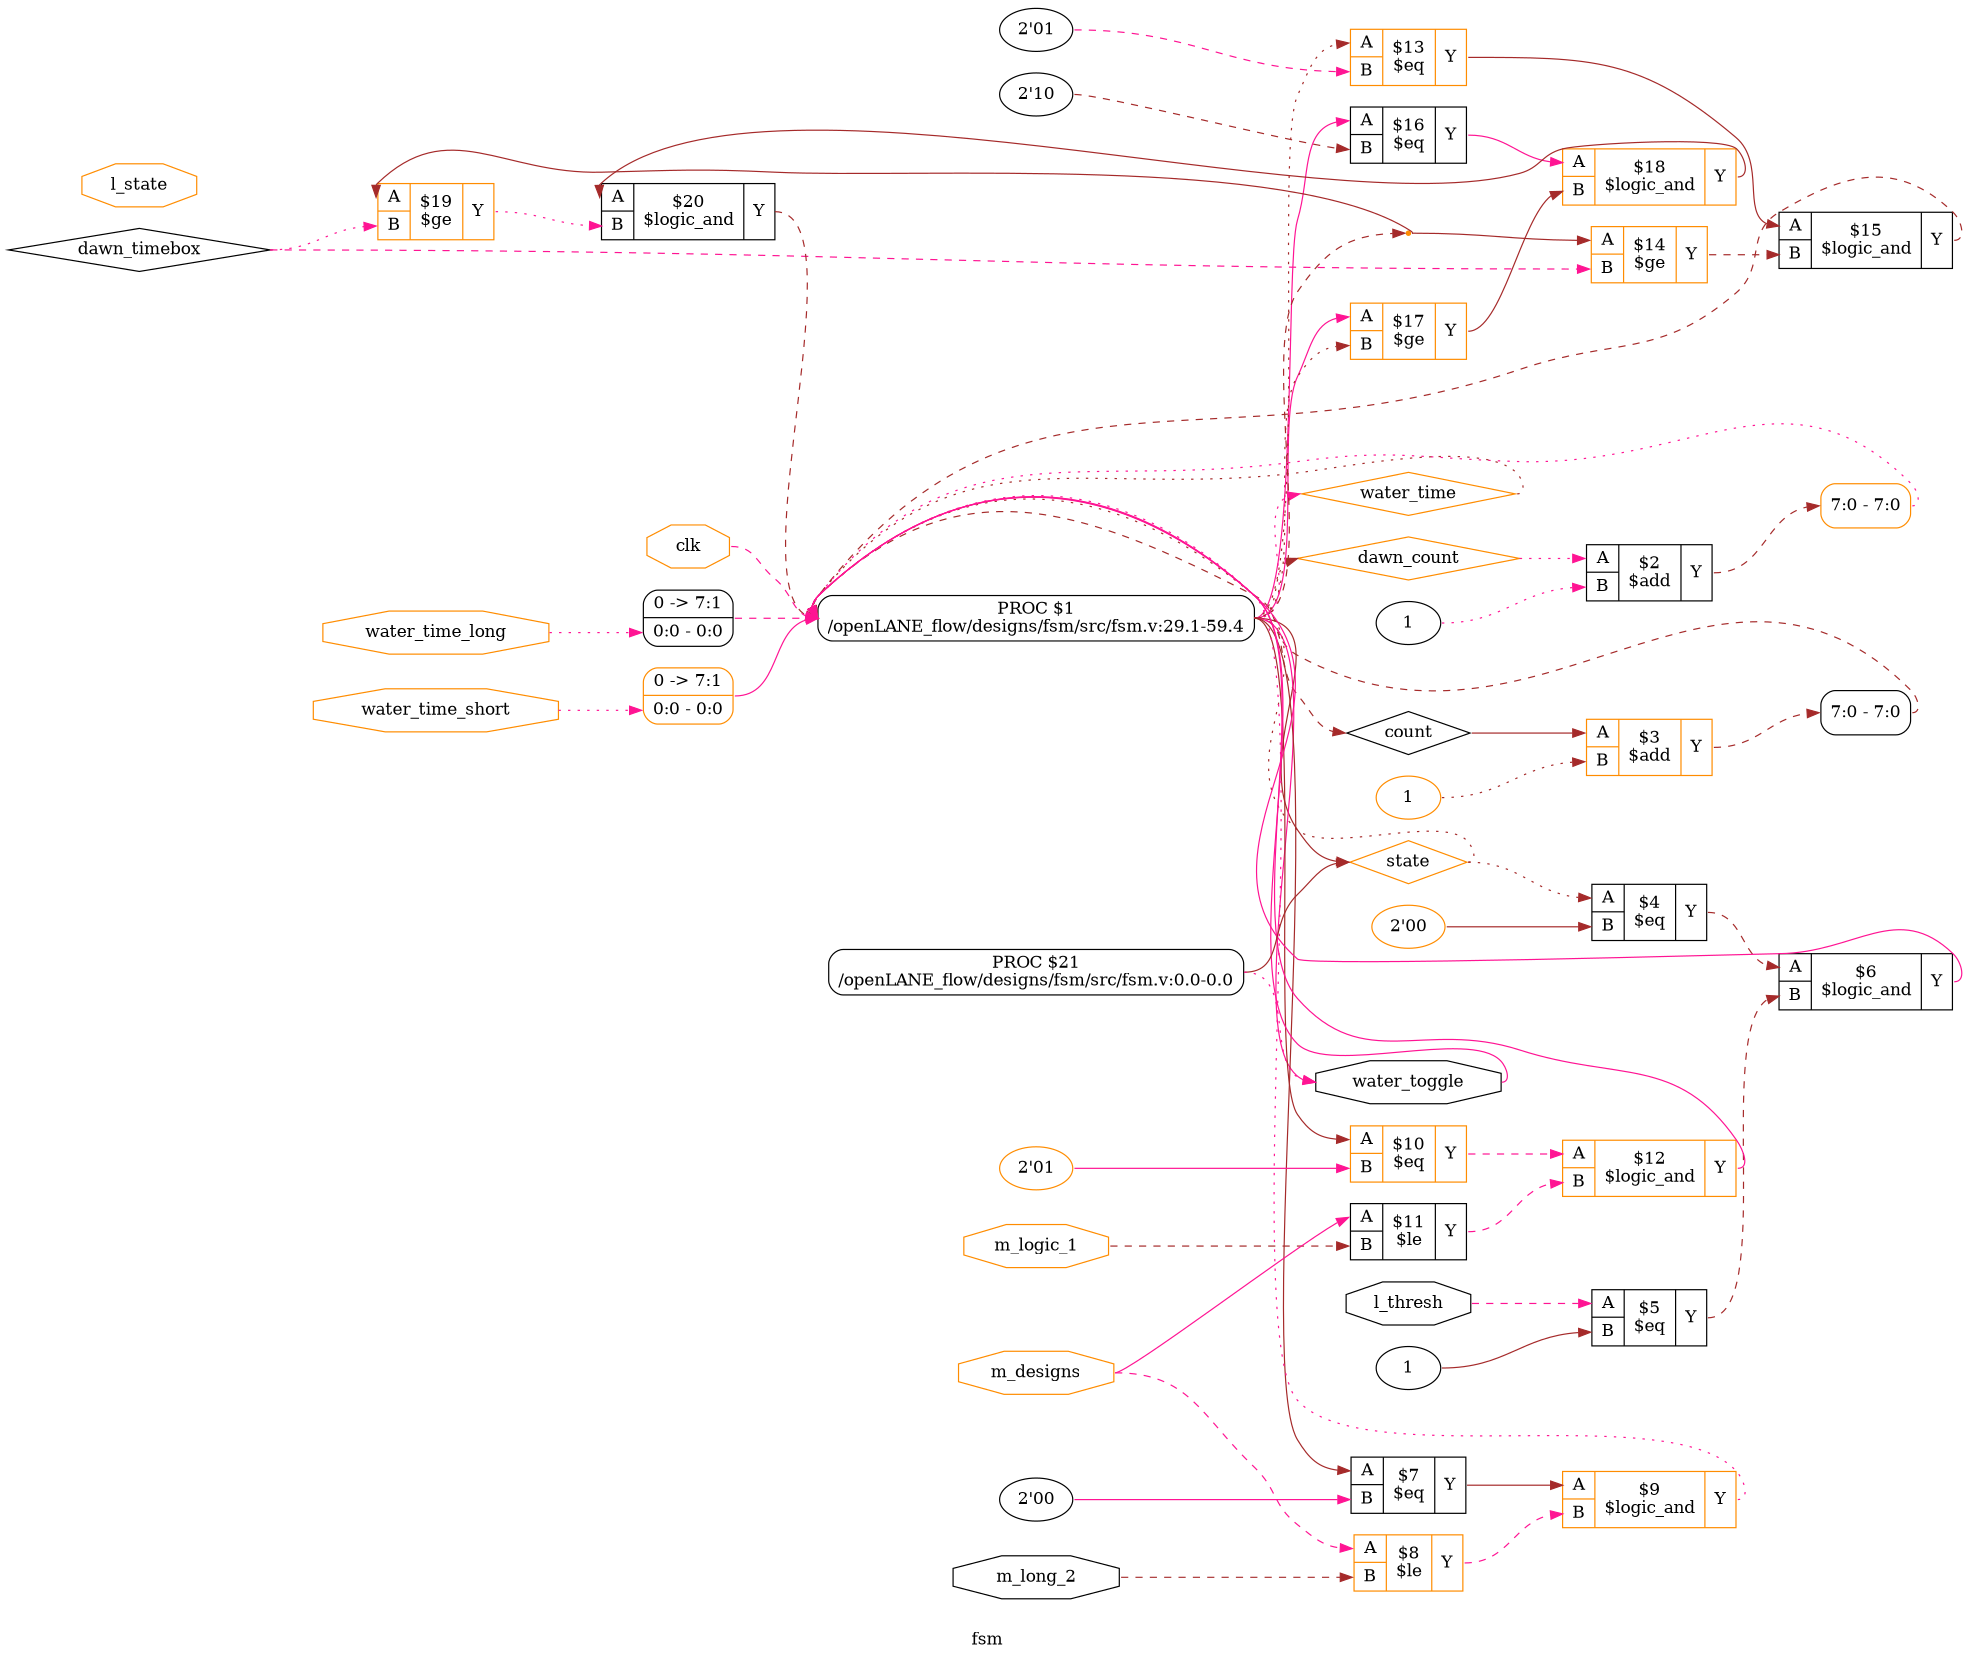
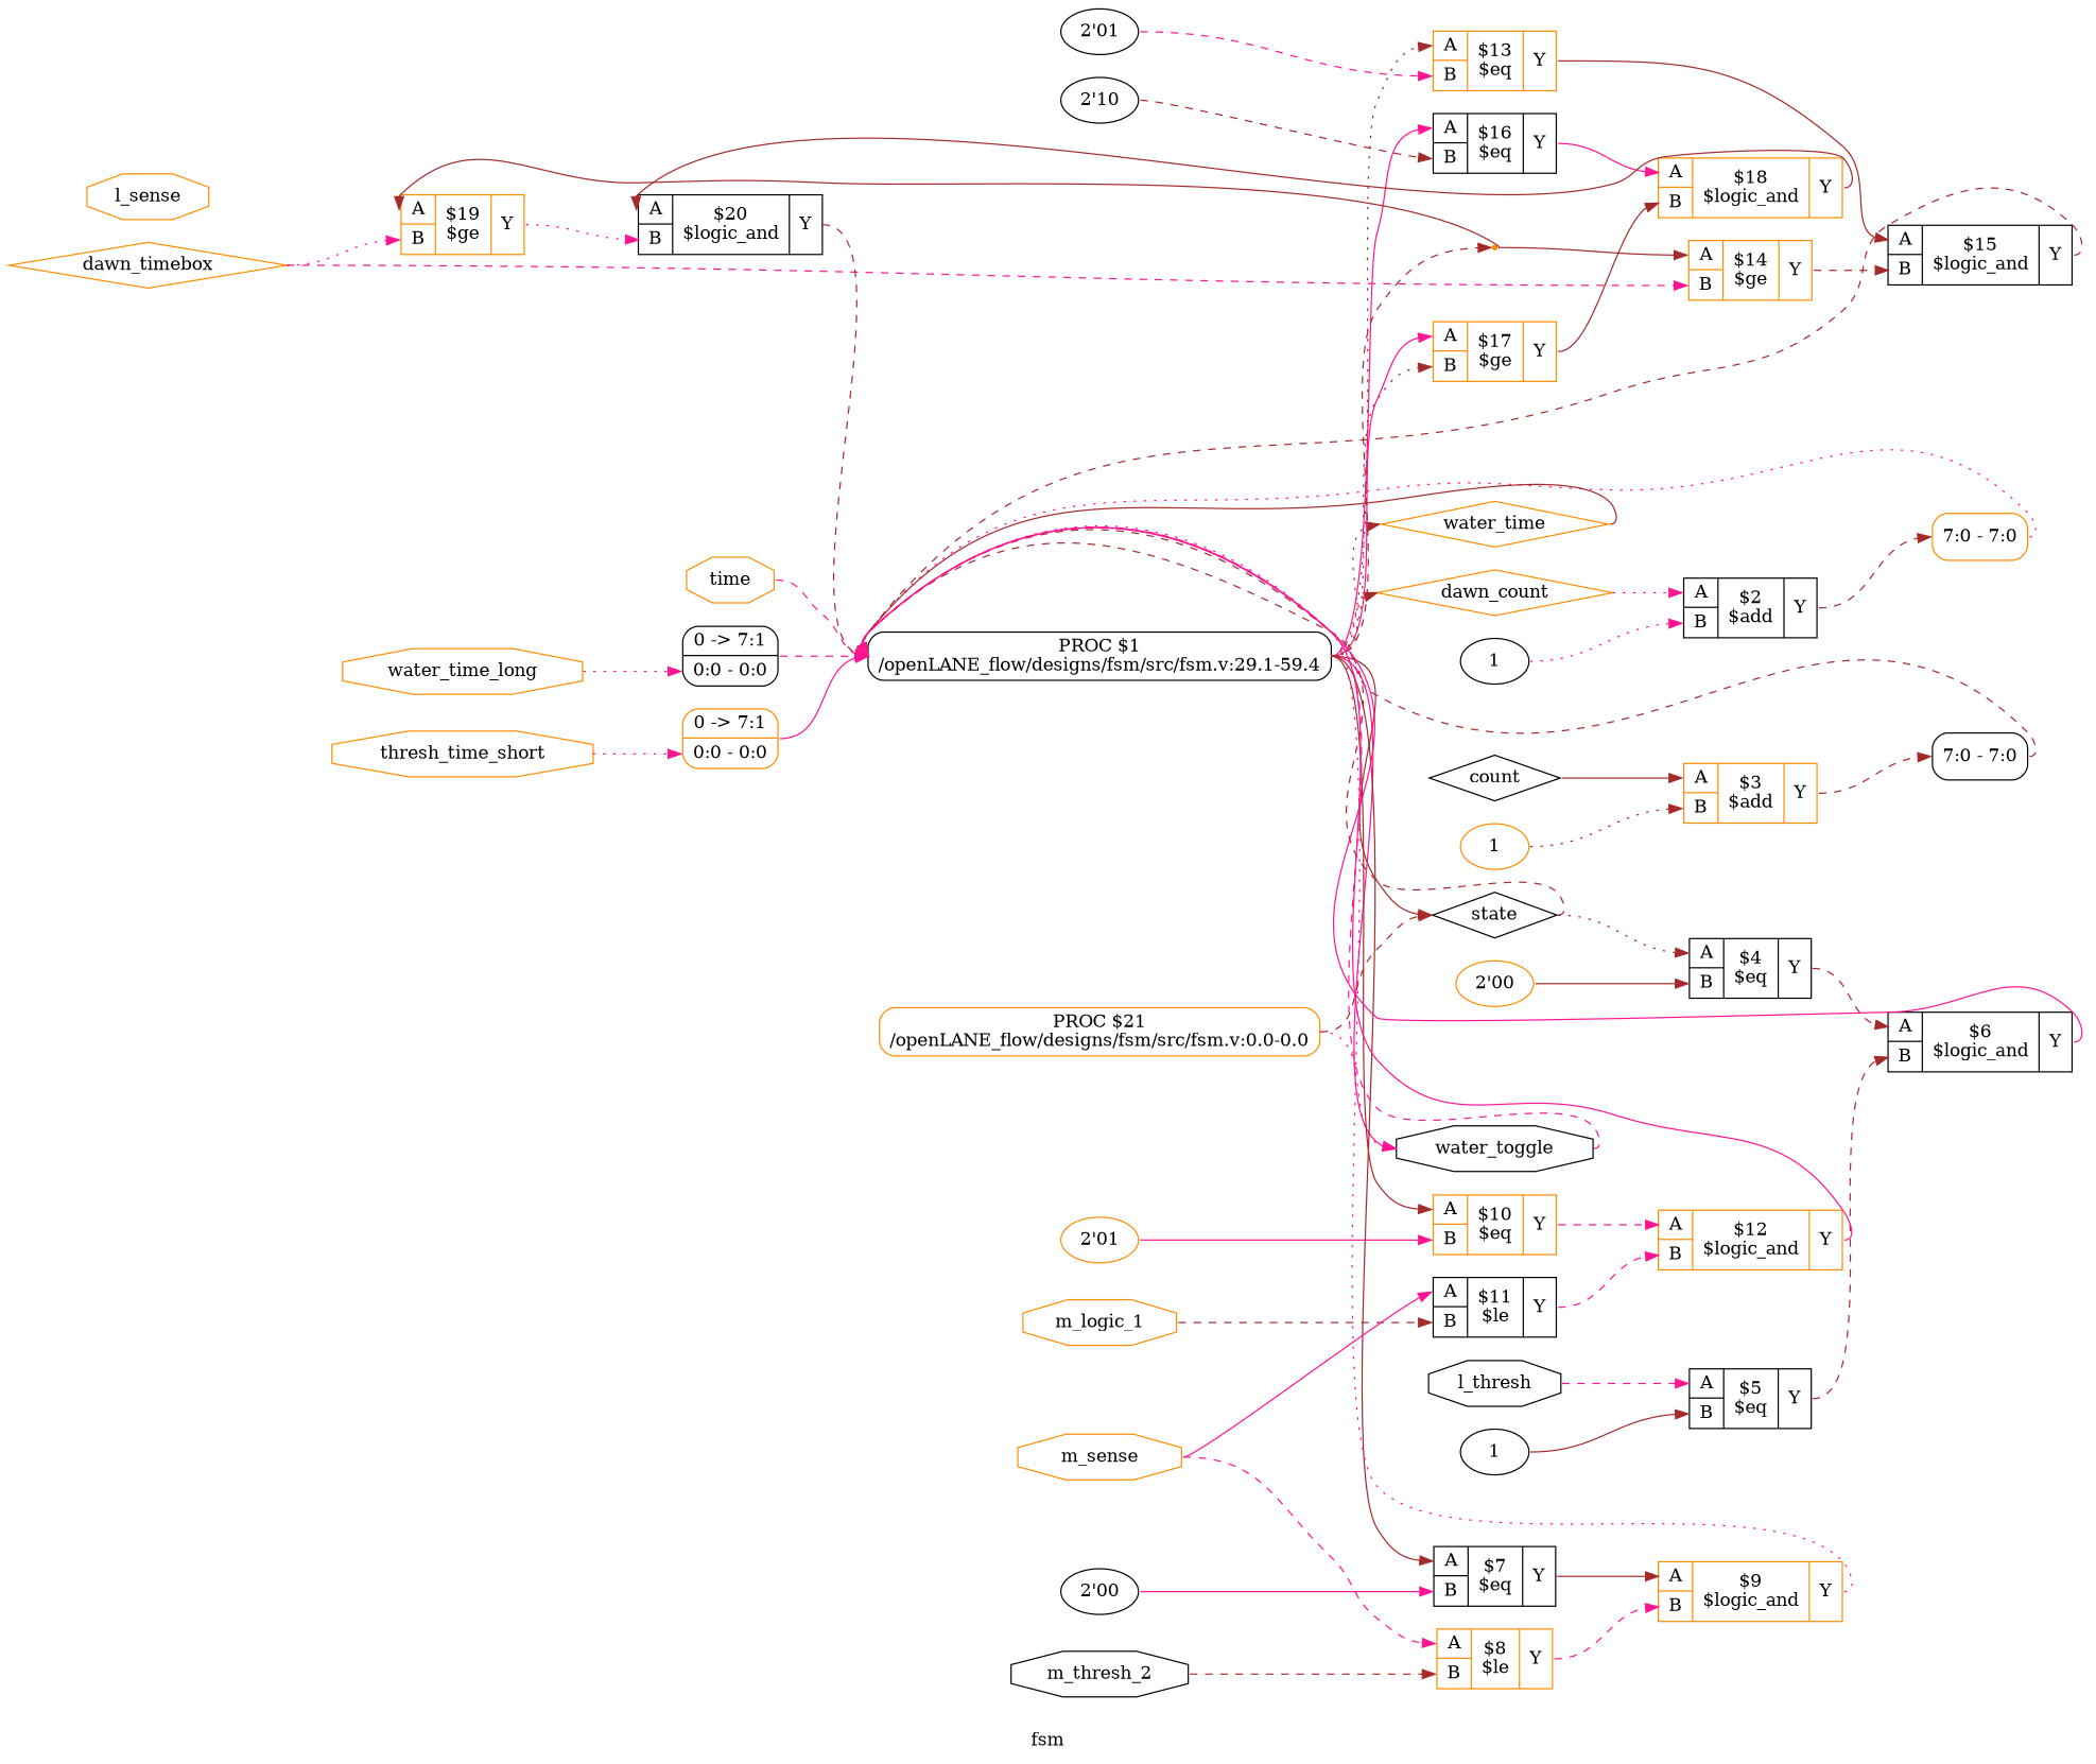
  digraph {
    label=fsm
    rankdir=LR
    remincross=true
    node [color=darkorange shape=record]
    edge [color=brown headport=w style=dashed tailport=e]
-   n41 [color=black fontcolor=black label=dawn_timebox shape=diamond]
+   n41 [fontcolor=black label=dawn_timebox shape=diamond]
    c59 [label="{{<p55> A|<p56> B}|$19\n$ge|{<p57> Y}}"]
    c64 [label="{{<p55> A|<p56> B}|$14\n$ge|{<p57> Y}}"]
    c58 [color=black label="{{<p55> A|<p56> B}|$20\n$logic_and|{<p57> Y}}"]
    c63 [color=black label="{{<p55> A|<p56> B}|$15\n$logic_and|{<p57> Y}}"]
    n42 [fontcolor=black label=dawn_count shape=diamond]
    c76 [color=black label="{{<p55> A|<p56> B}|$2\n$add|{<p57> Y}}"]
    x11 [label="<s0> 7:0 - 7:0 " style=rounded]
    n43 [color=black fontcolor=black label=count shape=diamond]
    c75 [label="{{<p55> A|<p56> B}|$3\n$add|{<p57> Y}}"]
    x10 [color=black label="<s0> 7:0 - 7:0 " style=rounded]
    n44 [fontcolor=black label=water_time shape=diamond]
    p9 [color=black label="PROC $1\n/openLANE_flow/designs/fsm/src/fsm.v:29.1-59.4" shape=box style=rounded]
-   n45 [fontcolor=black label=state shape=diamond]
+   n45 [color=black fontcolor=black label=state shape=diamond]
    n46 [color=black fontcolor=black label=water_toggle shape=octagon]
    c61 [label="{{<p55> A|<p56> B}|$17\n$ge|{<p57> Y}}"]
    c62 [color=black label="{{<p55> A|<p56> B}|$16\n$eq|{<p57> Y}}"]
    c65 [label="{{<p55> A|<p56> B}|$13\n$eq|{<p57> Y}}"]
    c68 [label="{{<p55> A|<p56> B}|$10\n$eq|{<p57> Y}}"]
    c71 [color=black label="{{<p55> A|<p56> B}|$7\n$eq|{<p57> Y}}"]
    n28 [shape=point]
    c74 [color=black label="{{<p55> A|<p56> B}|$4\n$eq|{<p57> Y}}"]
    c72 [color=black label="{{<p55> A|<p56> B}|$6\n$logic_and|{<p57> Y}}"]
-   n47 [fontcolor=black label=clk shape=octagon]
+   n47 [fontcolor=black label=time shape=octagon]
    n48 [fontcolor=black label=water_time_long shape=octagon]
    x12 [color=black label="0 -&gt; 7:1 |<s0> 0:0 - 0:0 " style=rounded]
-   n49 [fontcolor=black label=water_time_short shape=octagon]
+   n49 [fontcolor=black label=thresh_time_short shape=octagon]
    x13 [label="0 -&gt; 7:1 |<s0> 0:0 - 0:0 " style=rounded]
    n50 [color=black fontcolor=black label=l_thresh shape=octagon]
    c73 [color=black label="{{<p55> A|<p56> B}|$5\n$eq|{<p57> Y}}"]
-   n51 [color=black fontcolor=black label=m_long_2 shape=octagon]
+   n51 [color=black fontcolor=black label=m_thresh_2 shape=octagon]
    c70 [label="{{<p55> A|<p56> B}|$8\n$le|{<p57> Y}}"]
    c69 [label="{{<p55> A|<p56> B}|$9\n$logic_and|{<p57> Y}}"]
    n52 [fontcolor=black label=m_logic_1 shape=octagon]
    c67 [color=black label="{{<p55> A|<p56> B}|$11\n$le|{<p57> Y}}"]
    c66 [label="{{<p55> A|<p56> B}|$12\n$logic_and|{<p57> Y}}"]
-   n53 [fontcolor=black label=l_state shape=octagon]
-   n54 [fontcolor=black label=m_designs shape=octagon]
+   n53 [fontcolor=black label=l_sense shape=octagon]
+   n54 [fontcolor=black label=m_sense shape=octagon]
    c60 [label="{{<p55> A|<p56> B}|$18\n$logic_and|{<p57> Y}}"]
    v0 [color=black label="2'10" shape=""]
    v1 [color=black label="2'01" shape=""]
    v2 [label="2'01" shape=""]
    v3 [color=black label="2'00" shape=""]
    v4 [color=black label=1 shape=""]
    v5 [label="2'00" shape=""]
    v6 [label=1 shape=""]
    v7 [color=black label=1 shape=""]
-   p8 [color=black label="PROC $21\n/openLANE_flow/designs/fsm/src/fsm.v:0.0-0.0" shape=box style=rounded]
+   p8 [label="PROC $21\n/openLANE_flow/designs/fsm/src/fsm.v:0.0-0.0" shape=box style=rounded]
    n41 -> c59 [color=deeppink headport="p56:w" style=dotted]
    n41 -> c64 [color=deeppink headport="p56:w"]
    c59 -> c58 [color=deeppink headport="p56:w" style=dotted tailport="p57:e"]
    c64 -> c63 [headport="p56:w" tailport="p57:e"]
    c58 -> p9 [tailport="p57:e"]
    c63 -> p9 [tailport="p57:e"]
    n42 -> c76 [color=deeppink headport="p55:w" style=dotted]
    c76 -> x11 [headport="s0:w" tailport="p57:e"]
    x11 -> p9 [color=deeppink style=dotted]
    n43 -> c75 [headport="p55:w" style=solid]
    c75 -> x10 [headport="s0:w" tailport="p57:e"]
    x10 -> p9
-   n44 -> p9 [style=dotted]
+   n44 -> p9 [style=solid]
    p9 -> n42 [style=dotted]
-   p9 -> n43
-   p9 -> n44 [color=deeppink style=dotted]
+   p9 -> n44 [style=dotted]
    p9 -> n45 [style=solid]
    p9 -> n46 [color=deeppink style=solid]
    p9 -> c61 [color=deeppink headport="p55:w" style=solid]
    p9 -> c61 [headport="p56:w" style=dotted]
    p9 -> c62 [color=deeppink headport="p55:w" style=solid]
    p9 -> c65 [headport="p55:w" style=dotted]
    p9 -> c68 [headport="p55:w" style=solid]
    p9 -> c71 [headport="p55:w" style=solid]
    p9 -> n28
-   n45 -> p9 [style=dotted]
+   n45 -> p9
    n45 -> c74 [headport="p55:w" style=dotted]
-   n46 -> p9 [color=deeppink style=solid]
+   n46 -> p9 [color=deeppink]
    c61 -> c60 [headport="p56:w" style=solid tailport="p57:e"]
    c62 -> c60 [color=deeppink headport="p55:w" style=solid tailport="p57:e"]
    c65 -> c63 [headport="p55:w" style=solid tailport="p57:e"]
    c68 -> c66 [color=deeppink headport="p55:w" tailport="p57:e"]
    c71 -> c69 [headport="p55:w" style=solid tailport="p57:e"]
    n28 -> c59 [headport="p55:w" style=solid]
    n28 -> c64 [headport="p55:w" style=solid]
    c74 -> c72 [headport="p55:w" tailport="p57:e"]
    c72 -> p9 [color=deeppink style=solid tailport="p57:e"]
    n47 -> p9 [color=deeppink]
    n48 -> x12 [color=deeppink headport="s0:w" style=dotted]
    x12 -> p9 [color=deeppink]
    n49 -> x13 [color=deeppink headport="s0:w" style=dotted]
    x13 -> p9 [color=deeppink style=solid]
    n50 -> c73 [color=deeppink headport="p55:w"]
    c73 -> c72 [headport="p56:w" tailport="p57:e"]
    n51 -> c70 [headport="p56:w"]
    c70 -> c69 [color=deeppink headport="p56:w" tailport="p57:e"]
    c69 -> p9 [color=deeppink style=dotted tailport="p57:e"]
    n52 -> c67 [headport="p56:w"]
    c67 -> c66 [color=deeppink headport="p56:w" tailport="p57:e"]
    c66 -> p9 [color=deeppink style=solid tailport="p57:e"]
    n54 -> c70 [color=deeppink headport="p55:w"]
    n54 -> c67 [color=deeppink headport="p55:w" style=solid]
    c60 -> c58 [headport="p55:w" style=solid tailport="p57:e"]
    v0 -> c62 [headport="p56:w"]
    v1 -> c65 [color=deeppink headport="p56:w"]
    v2 -> c68 [color=deeppink headport="p56:w" style=solid]
    v3 -> c71 [color=deeppink headport="p56:w" style=solid]
    v4 -> c73 [headport="p56:w" style=solid]
    v5 -> c74 [headport="p56:w" style=solid]
    v6 -> c75 [headport="p56:w" style=dotted]
    v7 -> c76 [color=deeppink headport="p56:w" style=dotted]
-   p8 -> n45 [style=solid]
+   p8 -> n45
    p8 -> n46 [color=deeppink style=dotted]
  }
